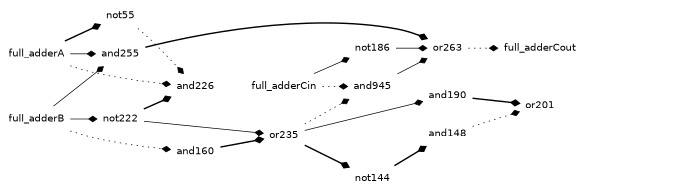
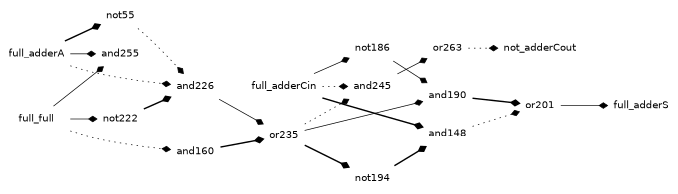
  digraph {
    fontname="DejaVu Sans"
    rankdir=LR
    node [fontname="DejaVu Sans" shape=plaintext]
    edge [arrowhead=diamond fontname="DejaVu Sans" style=solid]
    n1 [label=and148]
    n2 [label=or201]
+   n3 [label=full_adderS]
    n4 [label=and160]
    n5 [label=or235]
    n6 [label=and190]
-   n7 [label=and945]
-   n8 [label=not144]
+   n7 [label=and245]
+   n8 [label=not194]
    n9 [label=and226]
    n10 [label=or263]
-   n11 [label=full_adderCout]
+   n11 [label=not_adderCout]
    n12 [label=and255]
    n13 [label=not186]
    n14 [label=not222]
    n15 [label=not55]
-   n16 [label=full_adderB]
+   n16 [label=full_full]
    n17 [label=full_adderA]
    n18 [label=full_adderCin]
    n1 -> n2 [style=dotted]
+   n2 -> n3
    n4 -> n5 [style=bold]
    n5 -> n6
    n5 -> n7 [style=dotted]
    n5 -> n8 [style=bold]
    n6 -> n2 [style=bold]
    n7 -> n10
    n8 -> n1 [style=bold]
-   n14 -> n5
+   n9 -> n5
    n10 -> n11 [style=dotted]
-   n12 -> n10 [style=bold]
-   n13 -> n10
+   n13 -> n6
    n14 -> n9 [style=bold]
    n15 -> n9 [style=dotted]
    n16 -> n4 [style=dotted]
    n16 -> n12
    n16 -> n14
    n17 -> n9 [style=dotted]
    n17 -> n12
    n17 -> n15 [style=bold]
+   n18 -> n1 [style=bold]
    n18 -> n7 [style=dotted]
    n18 -> n13
  }
